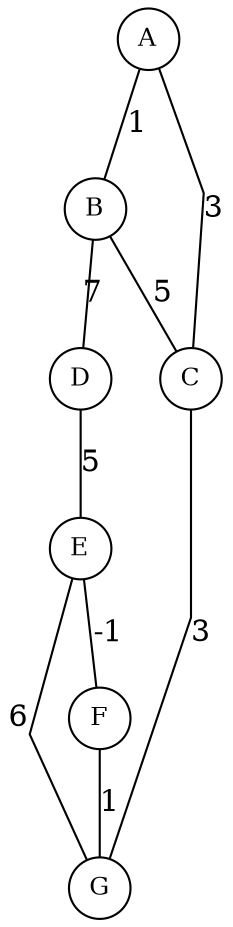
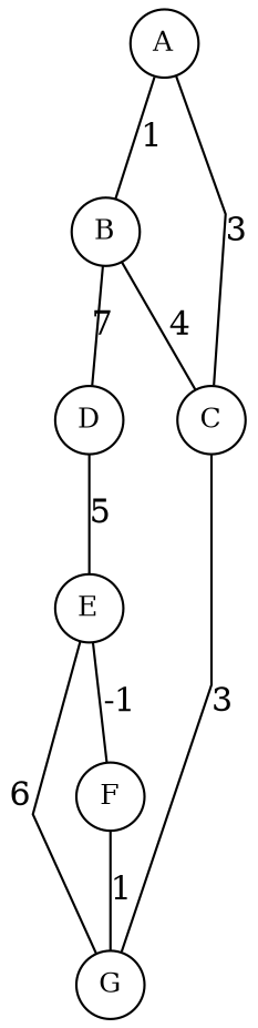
  graph {
    splines=false
    node [fixedsize=true fontsize=12 shape=circle]
    A [width=.4]
    B [width=.4]
    C [width=.4]
    D [width=.4]
    G [width=.4]
    E [width=.4]
    F [width=.4]
    A -- B [label=1]
    A -- C [label=3]
-   B -- C [label=5]
+   B -- C [label=4]
    B -- D [label=7]
    C -- G [label=3]
    D -- E [label=5]
    E -- G [label=6]
    E -- F [label=-1]
    F -- G [label=1]
  }
